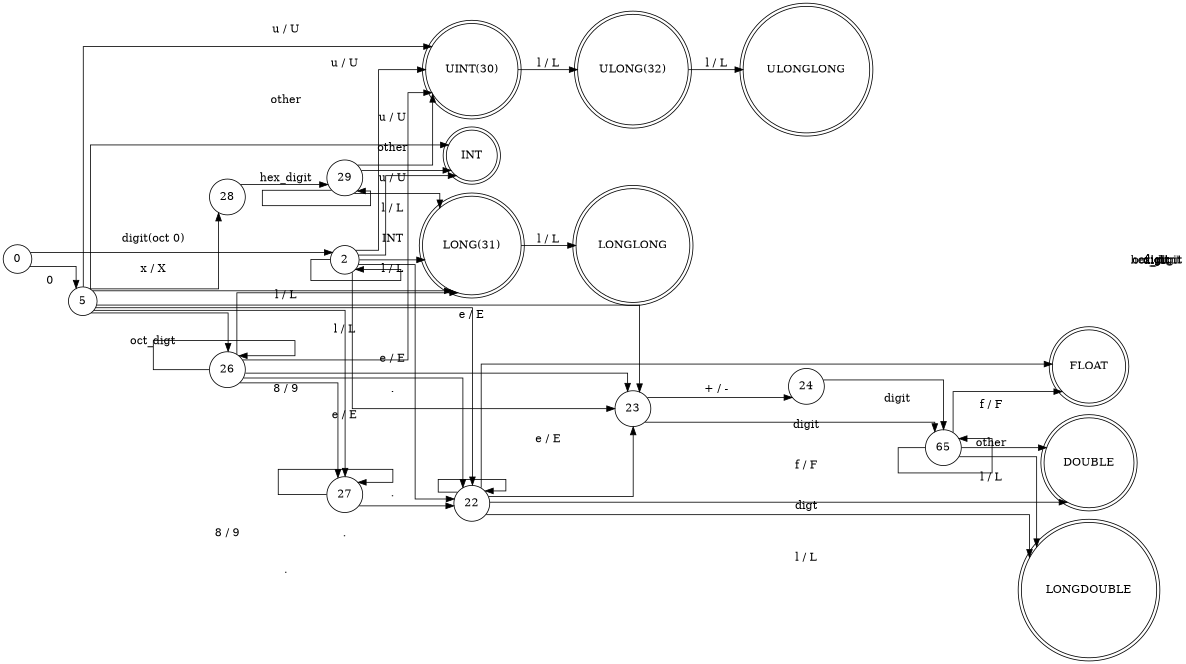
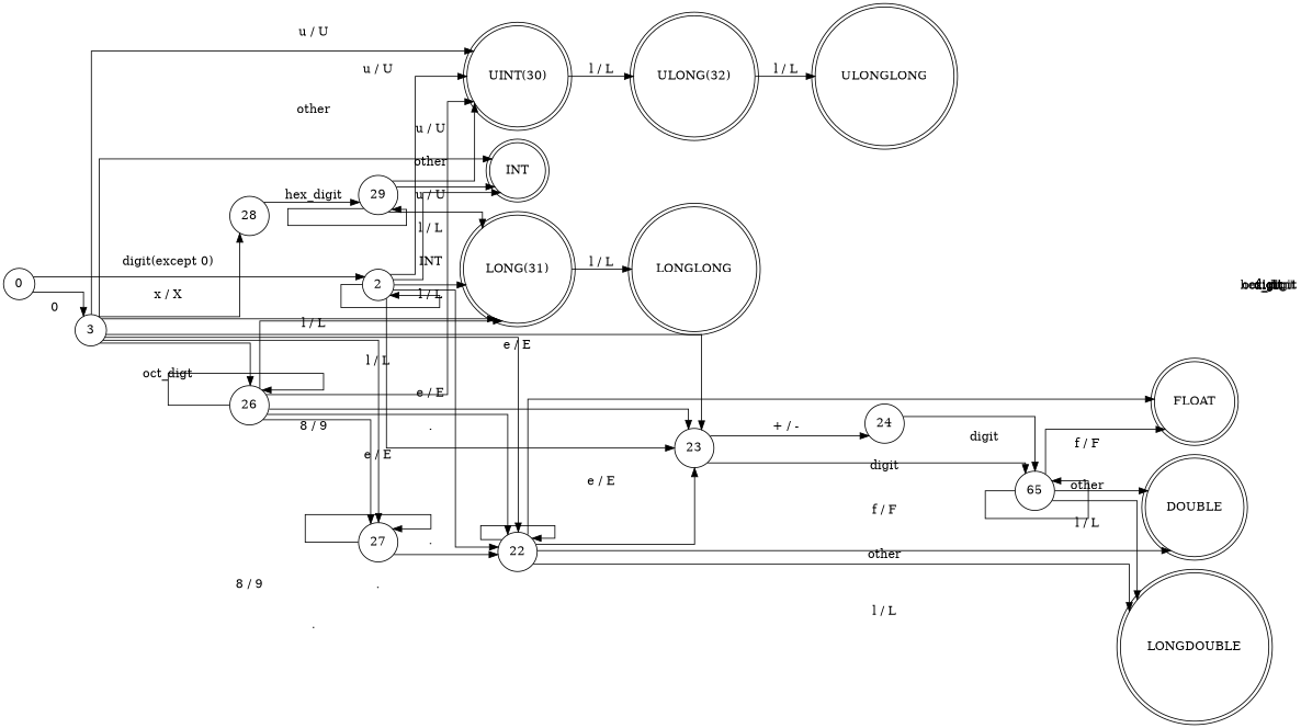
  digraph {
    rankdir=LR
    splines=ortho
    node [shape=circle]
    22
    FLOAT [shape=doublecircle]
    DOUBLE [shape=doublecircle]
    LONGDOUBLE [shape=doublecircle]
    23
    INT [shape=doublecircle]
    n7 [label="UINT(30)" shape=doublecircle]
    n8 [label="ULONG(32)" shape=doublecircle]
    ULONGLONG [shape=doublecircle]
    n10 [label="LONG(31)" shape=doublecircle]
    LONGLONG [shape=doublecircle]
    0
    2
-   3 [label=5]
+   3
    26
    27
    28
    24
    n19 [label=65]
    29
    22 -> 22 [label=digit]
    22 -> FLOAT [label="f / F"]
-   22 -> DOUBLE [label=digt]
+   22 -> DOUBLE [label=other]
    22 -> LONGDOUBLE [label="l / L"]
    22 -> 23 [label="e / E"]
    23 -> 24 [label="+ / -"]
    23 -> n19 [label=digit]
    n7 -> n8 [label="l / L"]
    n8 -> ULONGLONG [label="l / L"]
    n10 -> LONGLONG [label="l / L"]
-   0 -> 2 [label="digit(oct 0)"]
+   0 -> 2 [label="digit(except 0)"]
    0 -> 3 [label=0]
    2 -> 22 [label="."]
    2 -> 23 [label="e / E"]
    2 -> INT [label=INT]
    2 -> n7 [label="u / U"]
    2 -> n10 [label="l / L"]
    2 -> 2 [label=digit]
    3 -> 22 [label="."]
    3 -> 23 [label="e / E"]
    3 -> INT [label=other]
    3 -> n7 [label="u / U"]
    3 -> n10 [label="l / L"]
    3 -> 26 [label=oct_digt]
    3 -> 27 [label="8 / 9"]
    3 -> 28 [label="x / X"]
    26 -> 22 [label="."]
    26 -> 23 [label="e / E"]
    26 -> n7 [label="u / U"]
    26 -> n10 [label="l / L"]
    26 -> 26 [label=oct_digit]
    26 -> 27 [label="8 / 9"]
    27 -> 22 [label="."]
    27 -> 27 [label=digit]
    28 -> 29 [label=hex_digit]
    24 -> n19 [label=digit]
    n19 -> FLOAT [label="f / F"]
    n19 -> DOUBLE [label=other]
    n19 -> LONGDOUBLE [label="l / L"]
    n19 -> n19 [label=digit]
    29 -> INT [label=other]
    29 -> n7 [label="u / U"]
    29 -> n10 [label="l / L"]
    29 -> 29 [label=hex_digit]
  }
